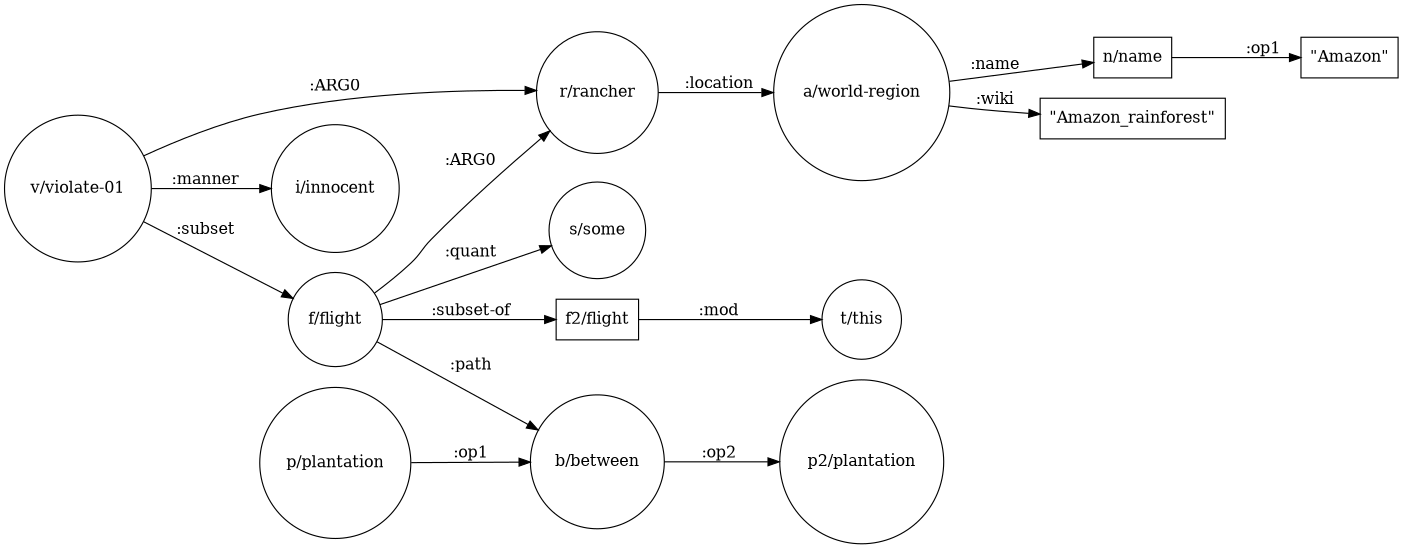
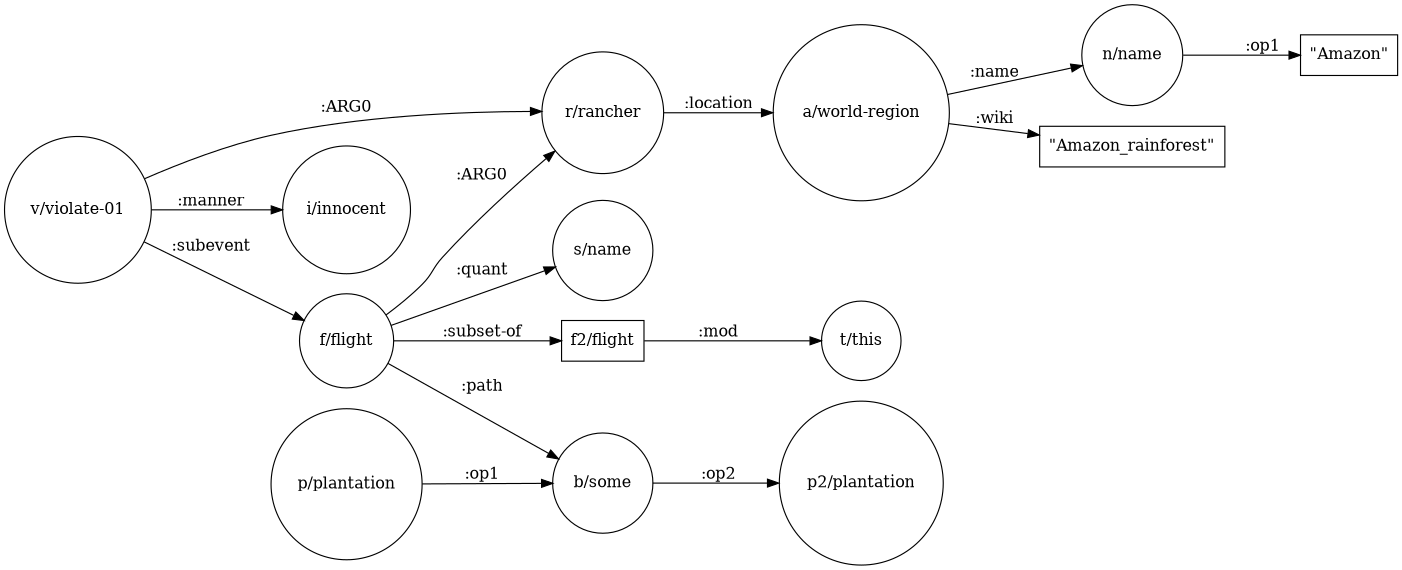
  digraph {
    rankdir=LR
    node [shape=circle]
    n1 [label="v/violate-01"]
    n2 [label="r/rancher"]
    n3 [label="i/innocent"]
    n4 [label="f/flight"]
    n5 [label="a/world-region"]
-   n6 [label="s/some"]
+   n6 [label="s/name"]
    n7 [label="f2/flight" shape=box]
-   n8 [label="b/between"]
-   n9 [label="n/name" shape=box]
+   n8 [label="b/some"]
+   n9 [label="n/name"]
    n10 [label="\"Amazon_rainforest\"" shape=rectangle]
    n11 [label="\"Amazon\"" shape=rectangle]
    n12 [label="t/this"]
    n13 [label="p2/plantation"]
    n14 [label="p/plantation"]
    n1 -> n2 [label=":ARG0"]
    n1 -> n3 [label=":manner"]
-   n1 -> n4 [label=":subset"]
+   n1 -> n4 [label=":subevent"]
    n2 -> n5 [label=":location"]
    n4 -> n2 [label=":ARG0"]
    n4 -> n6 [label=":quant"]
    n4 -> n7 [label=":subset-of"]
    n4 -> n8 [label=":path"]
    n5 -> n9 [label=":name"]
    n5 -> n10 [label=":wiki"]
    n7 -> n12 [label=":mod"]
    n8 -> n13 [label=":op2"]
    n9 -> n11 [label=":op1"]
    n14 -> n8 [label=":op1"]
  }
